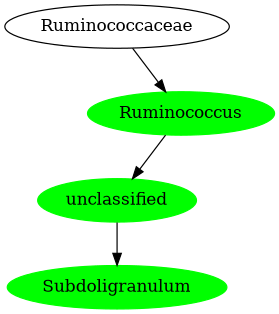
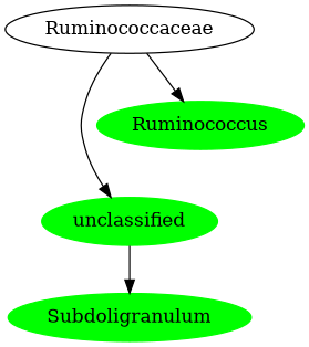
  digraph {
    node [color=green style=filled]
    n1 [label=unclassified]
    n2 [label=Subdoligranulum]
    n3 [label=Ruminococcaceae color="" style=""]
    n4 [label=Ruminococcus]
    n1 -> n2
-   n4 -> n1
+   n3 -> n1
    n3 -> n4
  }
